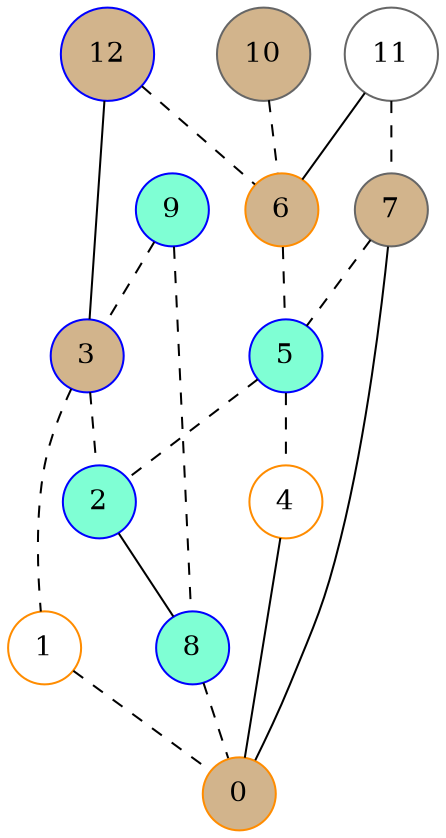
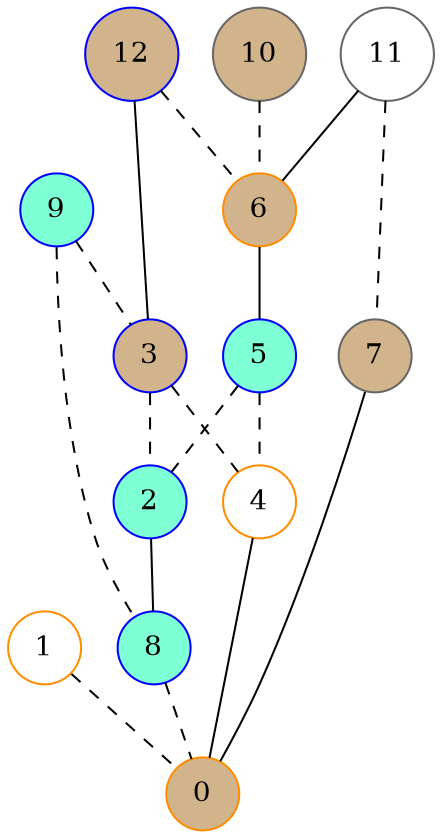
  graph {
    node [color=blue fillcolor=tan shape=circle style=filled]
    edge [style=dashed]
    0 [color=darkorange]
    1 [color=darkorange fillcolor=white]
    2 [fillcolor=aquamarine]
    8 [fillcolor=aquamarine]
    3
    4 [color=darkorange fillcolor=white]
    5 [fillcolor=aquamarine]
    6 [color=darkorange]
    7 [color=gray40]
    9 [fillcolor=aquamarine]
    10 [color=gray40]
    11 [color=gray40 fillcolor=white]
    12
    1 -- 0
    2 -- 8 [style=solid]
    8 -- 0
-   3 -- 1
+   3 -- 4
    3 -- 2
    4 -- 0 [style=solid]
    5 -- 2
    5 -- 4
-   6 -- 5
+   6 -- 5 [style=solid]
    7 -- 0 [style=solid]
-   7 -- 5
    9 -- 8
    9 -- 3
    10 -- 6
    11 -- 6 [style=solid]
    11 -- 7
    12 -- 3 [style=solid]
    12 -- 6
  }
